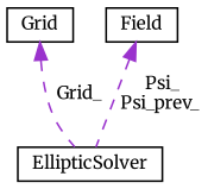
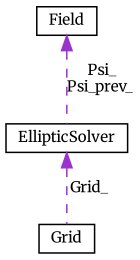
  digraph {
    fontname=Merriweather
    node [color=black fillcolor=white fontname=Merriweather fontsize=10 shape=record style=filled]
    edge [color=darkorchid3 dir=back fontname=Merriweather fontsize=10 labelfontname=Helvetica labelfontsize=10 style=dashed]
    n1 [height=0.2 label=EllipticSolver width=0.4]
    n2 [height=0.2 label=Grid width=0.4]
    n3 [height=0.2 label=Field width=0.4]
-   n2 -> n1 [label=" Grid_"]
+   n1 -> n2 [label=" Grid_"]
    n3 -> n1 [label=" Psi_\nPsi_prev_"]
  }
